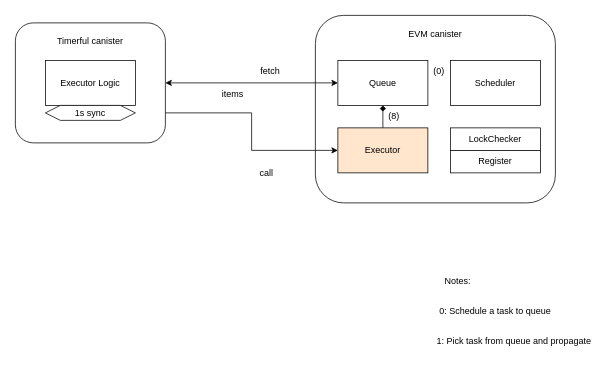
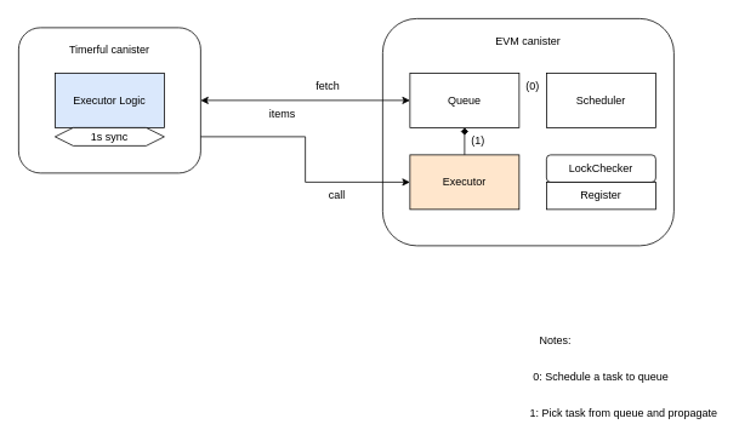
  <mxCell id="0" />
  <mxCell id="1" parent="0" />
  <mxCell id="2" value="" style="rounded=1;whiteSpace=wrap;html=1;" vertex="1" parent="1"><mxGeometry x="20" y="30" width="200" height="160" as="geometry" /></mxCell>
  <mxCell id="3" value="" style="rounded=1;whiteSpace=wrap;html=1;" vertex="1" parent="1"><mxGeometry x="420" y="20" width="320" height="250" as="geometry" /></mxCell>
  <mxCell id="4" style="edgeStyle=orthogonalEdgeStyle;rounded=0;orthogonalLoop=1;jettySize=auto;html=1;exitX=1;exitY=0.75;exitDx=0;exitDy=0;entryX=0;entryY=0.5;entryDx=0;entryDy=0;" edge="1" parent="1" source="2" target="18"><mxGeometry relative="1" as="geometry" /></mxCell>
- <mxCell id="5" value="Executor Logic" style="rounded=0;whiteSpace=wrap;html=1;" vertex="1" parent="1"><mxGeometry x="60" y="80" width="120" height="60" as="geometry" /></mxCell>
+ <mxCell id="5" value="Executor Logic" style="rounded=0;whiteSpace=wrap;html=1;fillColor=#dae8fc;" vertex="1" parent="1"><mxGeometry x="60" y="80" width="120" height="60" as="geometry" /></mxCell>
  <mxCell id="6" value="Timerful canister" style="text;html=1;strokeColor=none;fillColor=none;align=center;verticalAlign=middle;whiteSpace=wrap;rounded=0;" vertex="1" parent="1"><mxGeometry x="65" y="40" width="110" height="30" as="geometry" /></mxCell>
  <mxCell id="7" value="Queue" style="rounded=0;whiteSpace=wrap;html=1;" vertex="1" parent="1"><mxGeometry x="450" y="80" width="120" height="60" as="geometry" /></mxCell>
  <mxCell id="8" value="EVM canister" style="text;html=1;strokeColor=none;fillColor=none;align=center;verticalAlign=middle;whiteSpace=wrap;rounded=0;" vertex="1" parent="1"><mxGeometry x="525" y="30" width="110" height="30" as="geometry" /></mxCell>
  <mxCell id="9" value="Scheduler" style="rounded=0;whiteSpace=wrap;html=1;" vertex="1" parent="1"><mxGeometry x="600" y="80" width="120" height="60" as="geometry" /></mxCell>
  <mxCell id="10" value="1s sync" style="shape=hexagon;perimeter=hexagonPerimeter2;whiteSpace=wrap;html=1;fixedSize=1;" vertex="1" parent="1"><mxGeometry x="60" y="140" width="120" height="20" as="geometry" /></mxCell>
  <mxCell id="11" value="fetch" style="text;html=1;strokeColor=none;fillColor=none;align=center;verticalAlign=middle;whiteSpace=wrap;rounded=0;" vertex="1" parent="1"><mxGeometry x="330" y="80" width="60" height="30" as="geometry" /></mxCell>
  <mxCell id="12" value="items" style="text;html=1;strokeColor=none;fillColor=none;align=center;verticalAlign=middle;whiteSpace=wrap;rounded=0;" vertex="1" parent="1"><mxGeometry x="280" y="110" width="60" height="30" as="geometry" /></mxCell>
- <mxCell id="13" value="call" style="text;html=1;strokeColor=none;fillColor=none;align=center;verticalAlign=middle;whiteSpace=wrap;rounded=0;" vertex="1" parent="1"><mxGeometry x="325" y="215" width="60" height="30" as="geometry" /></mxCell>
+ <mxCell id="13" value="call" style="text;html=1;strokeColor=none;fillColor=none;align=center;verticalAlign=middle;whiteSpace=wrap;rounded=0;" vertex="1" parent="1"><mxGeometry x="340" y="200" width="60" height="30" as="geometry" /></mxCell>
  <mxCell id="14" value="" style="endArrow=classic;startArrow=classic;html=1;rounded=0;entryX=0;entryY=0.5;entryDx=0;entryDy=0;" edge="1" parent="1" target="7"><mxGeometry width="50" height="50" relative="1" as="geometry"><mxPoint x="220" y="110" as="sourcePoint" /><mxPoint x="270" y="60" as="targetPoint" /></mxGeometry></mxCell>
- <mxCell id="15" value="LockChecker" style="rounded=0;whiteSpace=wrap;html=1;" vertex="1" parent="1"><mxGeometry x="600" y="170" width="120" height="30" as="geometry" /></mxCell>
+ <mxCell id="15" value="LockChecker" style="whiteSpace=wrap;html=1;rounded=1;" vertex="1" parent="1"><mxGeometry x="600" y="170" width="120" height="30" as="geometry" /></mxCell>
  <mxCell id="16" value="Register" style="rounded=0;whiteSpace=wrap;html=1;" vertex="1" parent="1"><mxGeometry x="600" y="200" width="120" height="30" as="geometry" /></mxCell>
  <mxCell id="17" style="edgeStyle=orthogonalEdgeStyle;rounded=0;orthogonalLoop=1;jettySize=auto;html=1;exitX=0.5;exitY=0;exitDx=0;exitDy=0;entryX=0.5;entryY=1;entryDx=0;entryDy=0;endArrow=diamond;" edge="1" parent="1" source="18" target="7"><mxGeometry relative="1" as="geometry" /></mxCell>
  <mxCell id="18" value="Executor" style="rounded=0;whiteSpace=wrap;html=1;fillColor=#ffe6cc;" vertex="1" parent="1"><mxGeometry x="450" y="170" width="120" height="60" as="geometry" /></mxCell>
  <mxCell id="19" value="(0)" style="text;html=1;strokeColor=none;fillColor=none;align=center;verticalAlign=middle;whiteSpace=wrap;rounded=0;" vertex="1" parent="1"><mxGeometry x="570" y="80" width="30" height="30" as="geometry" /></mxCell>
- <mxCell id="20" value="(8)" style="text;html=1;strokeColor=none;fillColor=none;align=center;verticalAlign=middle;whiteSpace=wrap;rounded=0;" vertex="1" parent="1"><mxGeometry x="510" y="140" width="30" height="30" as="geometry" /></mxCell>
+ <mxCell id="20" value="(1)" style="text;html=1;strokeColor=none;fillColor=none;align=center;verticalAlign=middle;whiteSpace=wrap;rounded=0;" vertex="1" parent="1"><mxGeometry x="510" y="140" width="30" height="30" as="geometry" /></mxCell>
  <mxCell id="21" value="0: Schedule a task to queue" style="text;html=1;strokeColor=none;fillColor=none;align=center;verticalAlign=middle;whiteSpace=wrap;rounded=0;" vertex="1" parent="1"><mxGeometry x="580" y="400" width="160" height="30" as="geometry" /></mxCell>
  <mxCell id="22" value="1: Pick task from queue and propagate" style="text;html=1;strokeColor=none;fillColor=none;align=center;verticalAlign=middle;whiteSpace=wrap;rounded=0;" vertex="1" parent="1"><mxGeometry x="580" y="440" width="210" height="30" as="geometry" /></mxCell>
  <mxCell id="23" value="Notes:" style="text;html=1;strokeColor=none;fillColor=none;align=center;verticalAlign=middle;whiteSpace=wrap;rounded=0;" vertex="1" parent="1"><mxGeometry x="580" y="360" width="60" height="30" as="geometry" /></mxCell>
